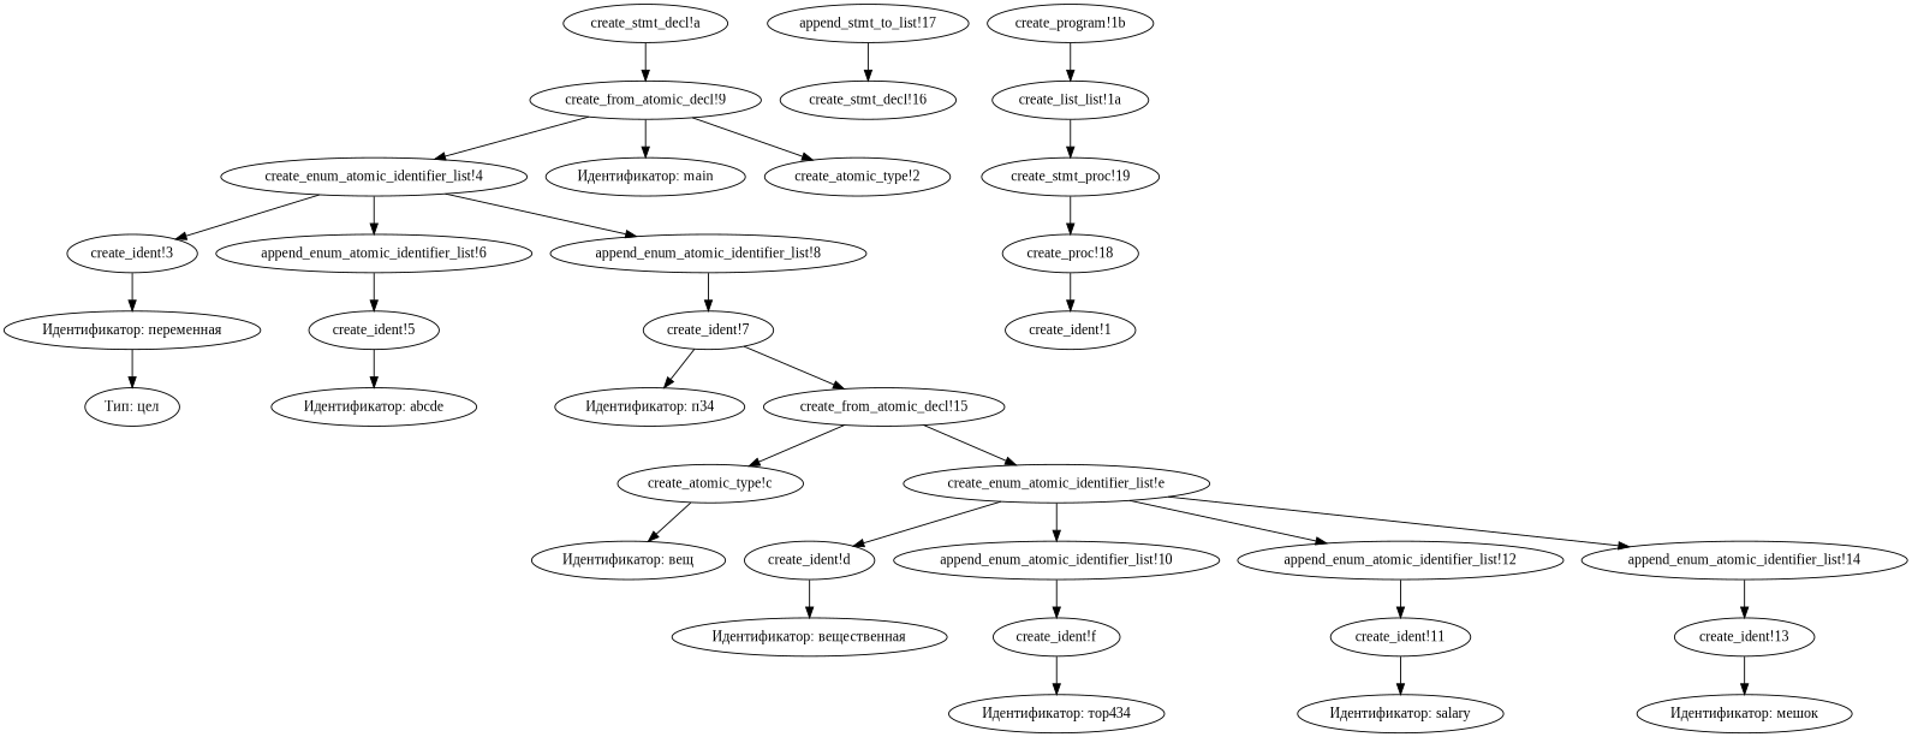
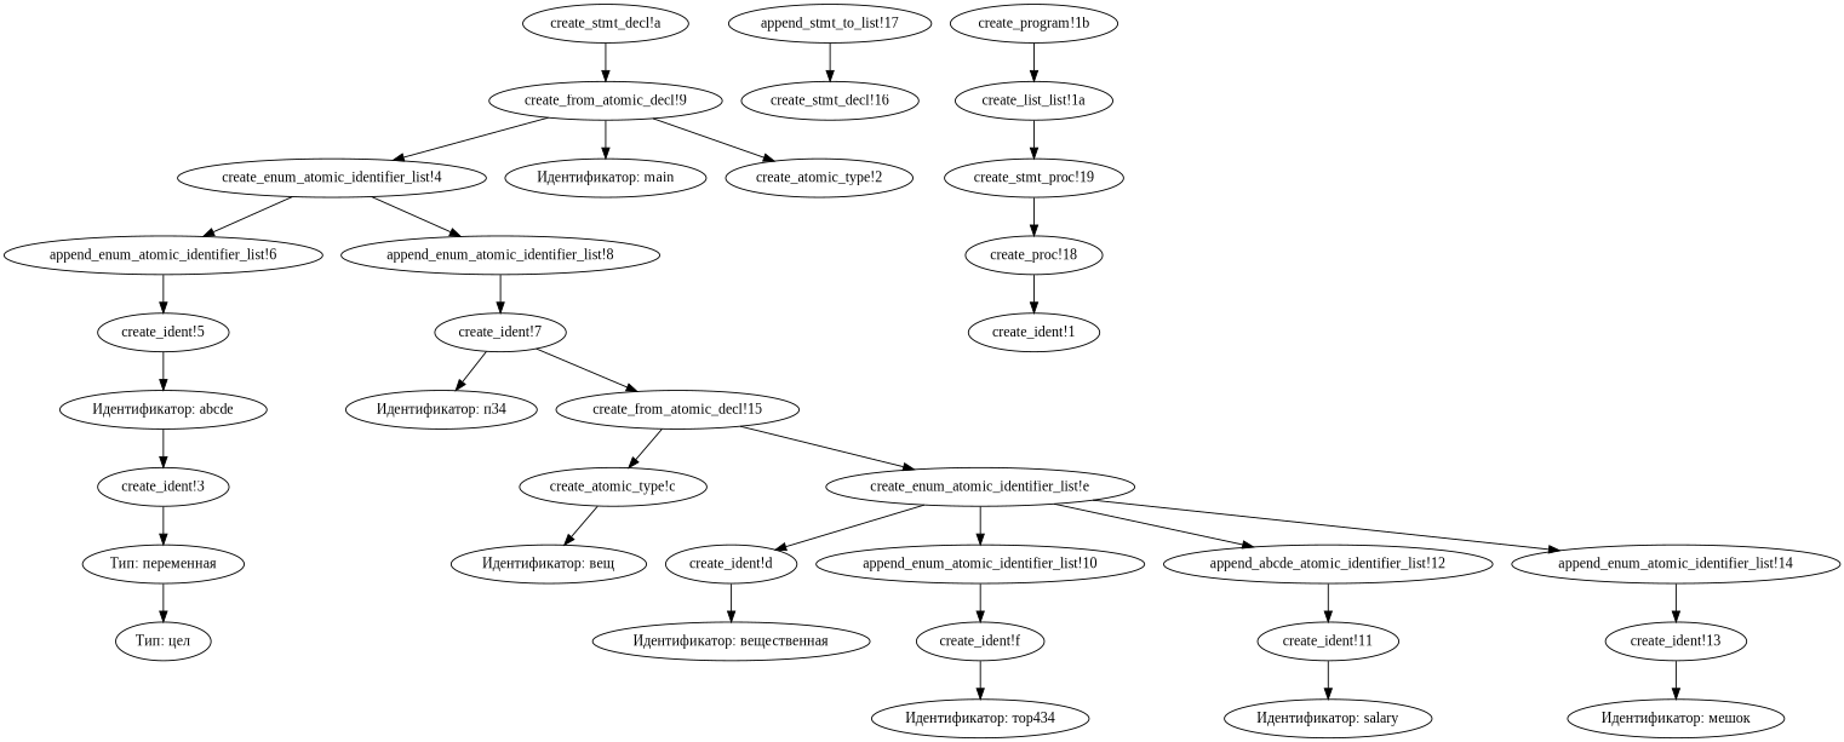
  digraph {
    fontname="Liberation Serif"
    node [fontname="Liberation Serif"]
    edge [fontname="Liberation Serif"]
    "create_ident!3"
-   "Идентификатор: переменная"
+   "Идентификатор: переменная" [label="Тип: переменная"]
    "Тип: цел"
    "create_enum_atomic_identifier_list!4"
    "append_enum_atomic_identifier_list!6"
    "append_enum_atomic_identifier_list!8"
    "create_ident!5"
    "create_ident!7"
    "Идентификатор: abcde"
    "Идентификатор: п34"
    "create_from_atomic_decl!15"
    "create_from_atomic_decl!9"
    "Идентификатор: main"
    "create_atomic_type!2"
    "create_stmt_decl!a"
    "append_stmt_to_list!17"
    "create_stmt_decl!16"
    n18 [label="Идентификатор: вещ"]
    "create_atomic_type!c"
    "create_ident!d"
    "Идентификатор: вещественная"
    "create_enum_atomic_identifier_list!e"
    "append_enum_atomic_identifier_list!10"
-   "append_enum_atomic_identifier_list!12"
+   "append_enum_atomic_identifier_list!12" [label="append_abcde_atomic_identifier_list!12"]
    "append_enum_atomic_identifier_list!14"
    "create_ident!f"
    "create_ident!11"
    "create_ident!13"
    "Идентификатор: тор434"
    "Идентификатор: salary"
    "Идентификатор: мешок"
    "create_proc!18"
    "create_ident!1"
    "create_stmt_proc!19"
    n35 [label="create_list_list!1a"]
    "create_program!1b"
    "create_ident!3" -> "Идентификатор: переменная"
    "Идентификатор: переменная" -> "Тип: цел"
-   "create_enum_atomic_identifier_list!4" -> "create_ident!3"
+   "Идентификатор: abcde" -> "create_ident!3"
    "create_enum_atomic_identifier_list!4" -> "append_enum_atomic_identifier_list!6"
    "create_enum_atomic_identifier_list!4" -> "append_enum_atomic_identifier_list!8"
    "append_enum_atomic_identifier_list!6" -> "create_ident!5"
    "append_enum_atomic_identifier_list!8" -> "create_ident!7"
    "create_ident!5" -> "Идентификатор: abcde"
    "create_ident!7" -> "Идентификатор: п34"
    "create_ident!7" -> "create_from_atomic_decl!15"
    "create_from_atomic_decl!15" -> "create_atomic_type!c"
    "create_from_atomic_decl!15" -> "create_enum_atomic_identifier_list!e"
    "create_from_atomic_decl!9" -> "create_enum_atomic_identifier_list!4"
    "create_from_atomic_decl!9" -> "Идентификатор: main"
    "create_from_atomic_decl!9" -> "create_atomic_type!2"
    "create_stmt_decl!a" -> "create_from_atomic_decl!9"
    "append_stmt_to_list!17" -> "create_stmt_decl!16"
    "create_atomic_type!c" -> n18
    "create_ident!d" -> "Идентификатор: вещественная"
    "create_enum_atomic_identifier_list!e" -> "create_ident!d"
    "create_enum_atomic_identifier_list!e" -> "append_enum_atomic_identifier_list!10"
    "create_enum_atomic_identifier_list!e" -> "append_enum_atomic_identifier_list!12"
    "create_enum_atomic_identifier_list!e" -> "append_enum_atomic_identifier_list!14"
    "append_enum_atomic_identifier_list!10" -> "create_ident!f"
    "append_enum_atomic_identifier_list!12" -> "create_ident!11"
    "append_enum_atomic_identifier_list!14" -> "create_ident!13"
    "create_ident!f" -> "Идентификатор: тор434"
    "create_ident!11" -> "Идентификатор: salary"
    "create_ident!13" -> "Идентификатор: мешок"
    "create_proc!18" -> "create_ident!1"
    "create_stmt_proc!19" -> "create_proc!18"
    n35 -> "create_stmt_proc!19"
    "create_program!1b" -> n35
  }
